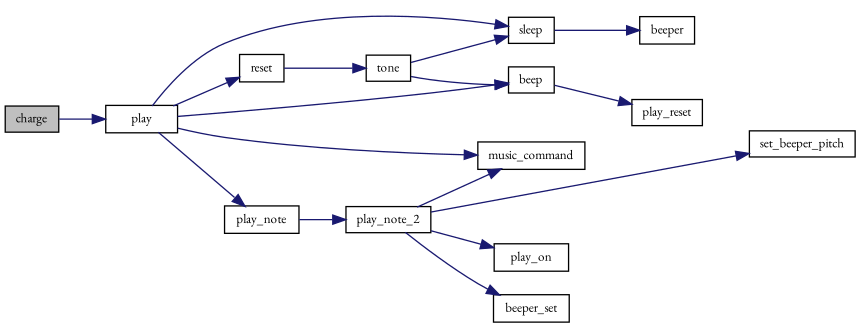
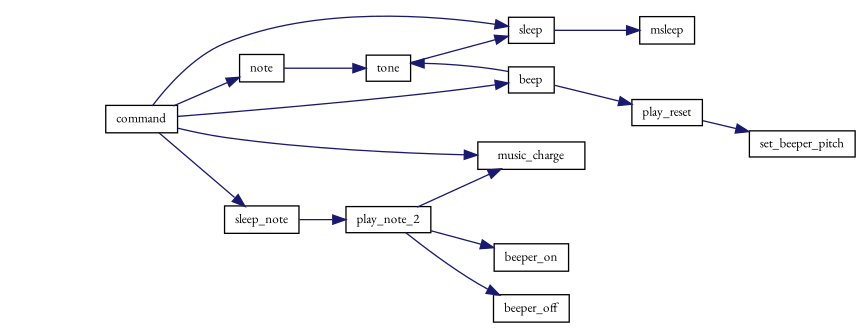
  digraph {
    fontname="EB Garamond"
    rankdir=LR
    node [color=black fillcolor=white fontname="EB Garamond" fontsize=10 shape=record style=filled]
    edge [color=midnightblue fontname="EB Garamond" fontsize=10 labelfontname=Helvetica labelfontsize=10 style=solid]
-   n1 [fillcolor=grey75 fontcolor=black height=0.2 label=charge width=0.4]
-   n2 [height=0.2 label=play width=0.4]
-   n3 [height=0.2 label=reset width=0.4]
+   n2 [height=0.2 label=command width=0.4]
+   n3 [height=0.2 label=note width=0.4]
    n4 [height=0.2 label=sleep width=0.4]
    n5 [height=0.2 label=beep width=0.4]
-   n6 [height=0.2 label=play_note width=0.4]
-   n7 [height=0.2 label=music_command width=0.4]
+   n6 [height=0.2 label=sleep_note width=0.4]
+   n7 [height=0.2 label=music_charge width=0.4]
    n8 [height=0.2 label=tone width=0.4]
-   n9 [height=0.2 label=beeper width=0.4]
+   n9 [height=0.2 label=msleep width=0.4]
    n10 [height=0.2 label=play_reset width=0.4]
    n11 [height=0.2 label=play_note_2 width=0.4]
    n12 [height=0.2 label=set_beeper_pitch width=0.4]
-   n13 [height=0.2 label=play_on width=0.4]
-   n14 [height=0.2 label=beeper_set width=0.4]
-   n1 -> n2
+   n13 [height=0.2 label=beeper_on width=0.4]
+   n14 [height=0.2 label=beeper_off width=0.4]
    n2 -> n3
    n2 -> n4
    n2 -> n5
    n2 -> n6
    n2 -> n7
    n3 -> n8
    n4 -> n9
-   n8 -> n5
+   n5 -> n8
    n5 -> n10
    n6 -> n11
    n8 -> n4
    n11 -> n7
-   n11 -> n12
+   n10 -> n12
    n11 -> n13
    n11 -> n14
  }
